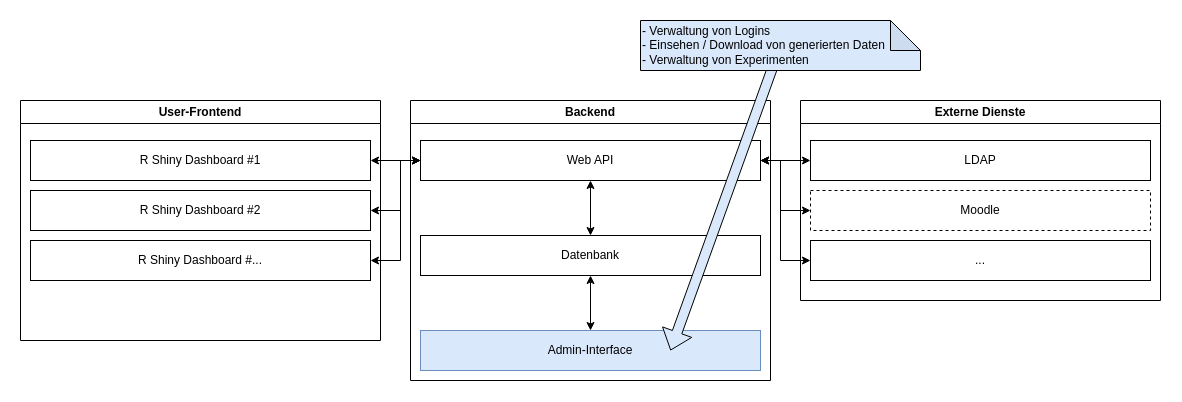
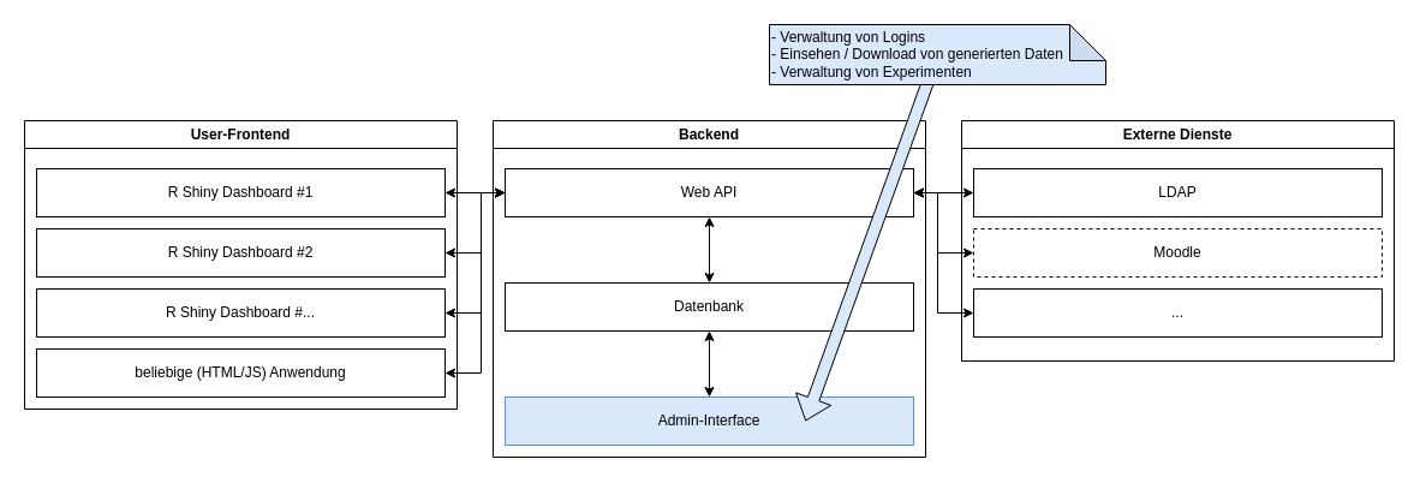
  <mxCell id="0" />
  <mxCell id="1" parent="0" />
  <mxCell id="2" value="User-Frontend" style="swimlane;whiteSpace=wrap;html=1;" parent="1" vertex="1"><mxGeometry x="20" y="100" width="360" height="240" as="geometry" /></mxCell>
  <mxCell id="3" value="R Shiny Dashboard #1" style="rounded=0;whiteSpace=wrap;html=1;" parent="2" vertex="1"><mxGeometry x="10" y="40" width="340" height="40" as="geometry" /></mxCell>
  <mxCell id="4" value="R Shiny Dashboard #2" style="rounded=0;whiteSpace=wrap;html=1;" parent="2" vertex="1"><mxGeometry x="10" y="90" width="340" height="40" as="geometry" /></mxCell>
  <mxCell id="5" value="R Shiny Dashboard #..." style="rounded=0;whiteSpace=wrap;html=1;" parent="2" vertex="1"><mxGeometry x="10" y="140" width="340" height="40" as="geometry" /></mxCell>
+ <mxCell id="6" value="beliebige (HTML/JS) Anwendung" style="rounded=0;whiteSpace=wrap;html=1;" parent="2" vertex="1"><mxGeometry x="10" y="190" width="340" height="40" as="geometry" /></mxCell>
  <mxCell id="7" value="Backend" style="swimlane;whiteSpace=wrap;html=1;" parent="1" vertex="1"><mxGeometry x="410" y="100" width="360" height="280" as="geometry" /></mxCell>
  <mxCell id="8" style="edgeStyle=orthogonalEdgeStyle;rounded=0;orthogonalLoop=1;jettySize=auto;html=1;startArrow=classic;startFill=1;" parent="7" source="9" target="11" edge="1"><mxGeometry relative="1" as="geometry" /></mxCell>
  <mxCell id="9" value="Web API" style="rounded=0;whiteSpace=wrap;html=1;" parent="7" vertex="1"><mxGeometry x="10" y="40" width="340" height="40" as="geometry" /></mxCell>
  <mxCell id="10" style="edgeStyle=orthogonalEdgeStyle;rounded=0;orthogonalLoop=1;jettySize=auto;html=1;entryX=0.5;entryY=0;entryDx=0;entryDy=0;startArrow=classic;startFill=1;" parent="7" source="11" target="12" edge="1"><mxGeometry relative="1" as="geometry" /></mxCell>
  <mxCell id="11" value="Datenbank" style="rounded=0;whiteSpace=wrap;html=1;" parent="7" vertex="1"><mxGeometry x="10" y="135" width="340" height="40" as="geometry" /></mxCell>
  <mxCell id="12" value="Admin-Interface" style="rounded=0;whiteSpace=wrap;html=1;fillColor=#dae8fc;strokeColor=#6c8ebf;" parent="7" vertex="1"><mxGeometry x="10" y="230" width="340" height="40" as="geometry" /></mxCell>
  <mxCell id="13" value="Externe Dienste" style="swimlane;whiteSpace=wrap;html=1;" parent="1" vertex="1"><mxGeometry x="800" y="100" width="360" height="200" as="geometry" /></mxCell>
  <mxCell id="14" value="LDAP" style="rounded=0;whiteSpace=wrap;html=1;" parent="13" vertex="1"><mxGeometry x="10" y="40" width="340" height="40" as="geometry" /></mxCell>
  <mxCell id="15" value="Moodle" style="rounded=0;whiteSpace=wrap;html=1;dashed=1;" parent="13" vertex="1"><mxGeometry x="10" y="90" width="340" height="40" as="geometry" /></mxCell>
  <mxCell id="16" value="..." style="rounded=0;whiteSpace=wrap;html=1;" parent="13" vertex="1"><mxGeometry x="10" y="140" width="340" height="40" as="geometry" /></mxCell>
  <mxCell id="17" style="edgeStyle=orthogonalEdgeStyle;rounded=0;orthogonalLoop=1;jettySize=auto;html=1;startArrow=classic;startFill=1;" parent="1" source="3" target="9" edge="1"><mxGeometry relative="1" as="geometry" /></mxCell>
  <mxCell id="18" style="edgeStyle=orthogonalEdgeStyle;rounded=0;orthogonalLoop=1;jettySize=auto;html=1;startArrow=classic;startFill=1;" parent="1" source="4" edge="1"><mxGeometry relative="1" as="geometry"><mxPoint x="420" y="160" as="targetPoint" /><Array as="points"><mxPoint x="400" y="210" /><mxPoint x="400" y="160" /></Array></mxGeometry></mxCell>
  <mxCell id="19" style="edgeStyle=orthogonalEdgeStyle;rounded=0;orthogonalLoop=1;jettySize=auto;html=1;exitX=1;exitY=0.5;exitDx=0;exitDy=0;startArrow=classic;startFill=1;" parent="1" source="5" edge="1"><mxGeometry relative="1" as="geometry"><mxPoint x="420" y="160" as="targetPoint" /><Array as="points"><mxPoint x="400" y="260" /><mxPoint x="400" y="160" /></Array></mxGeometry></mxCell>
+ <mxCell id="20" style="edgeStyle=orthogonalEdgeStyle;rounded=0;orthogonalLoop=1;jettySize=auto;html=1;entryX=0;entryY=0.5;entryDx=0;entryDy=0;startArrow=classic;startFill=1;" parent="1" source="6" target="9" edge="1"><mxGeometry relative="1" as="geometry"><Array as="points"><mxPoint x="400" y="310" /><mxPoint x="400" y="160" /></Array></mxGeometry></mxCell>
  <mxCell id="21" style="edgeStyle=orthogonalEdgeStyle;rounded=0;orthogonalLoop=1;jettySize=auto;html=1;startArrow=classic;startFill=1;" parent="1" source="9" target="14" edge="1"><mxGeometry relative="1" as="geometry" /></mxCell>
  <mxCell id="22" style="edgeStyle=orthogonalEdgeStyle;rounded=0;orthogonalLoop=1;jettySize=auto;html=1;startArrow=classic;startFill=1;" parent="1" source="15" edge="1"><mxGeometry relative="1" as="geometry"><mxPoint x="760" y="160" as="targetPoint" /><Array as="points"><mxPoint x="780" y="210" /><mxPoint x="780" y="160" /></Array></mxGeometry></mxCell>
  <mxCell id="23" style="edgeStyle=orthogonalEdgeStyle;rounded=0;orthogonalLoop=1;jettySize=auto;html=1;startArrow=classic;startFill=1;" parent="1" source="16" edge="1"><mxGeometry relative="1" as="geometry"><mxPoint x="760" y="160" as="targetPoint" /><Array as="points"><mxPoint x="780" y="260" /><mxPoint x="780" y="160" /></Array></mxGeometry></mxCell>
  <mxCell id="24" style="rounded=0;orthogonalLoop=1;jettySize=auto;html=1;startArrow=none;startFill=0;shape=flexArrow;fillColor=#dae8fc;strokeColor=default;exitX=0.5;exitY=0.5;exitDx=0;exitDy=0;exitPerimeter=0;" parent="1" source="25" edge="1"><mxGeometry relative="1" as="geometry"><mxPoint x="670" y="350" as="targetPoint" /></mxGeometry></mxCell>
  <mxCell id="25" value="- Verwaltung von Logins&lt;br&gt;- Einsehen / Download von generierten Daten&lt;br&gt;- Verwaltung von Experimenten" style="shape=note;whiteSpace=wrap;html=1;backgroundOutline=1;darkOpacity=0.05;fillColor=#dae8fc;strokeColor=default;align=left;" parent="1" vertex="1"><mxGeometry x="640" y="20" width="280" height="50" as="geometry" /></mxCell>
